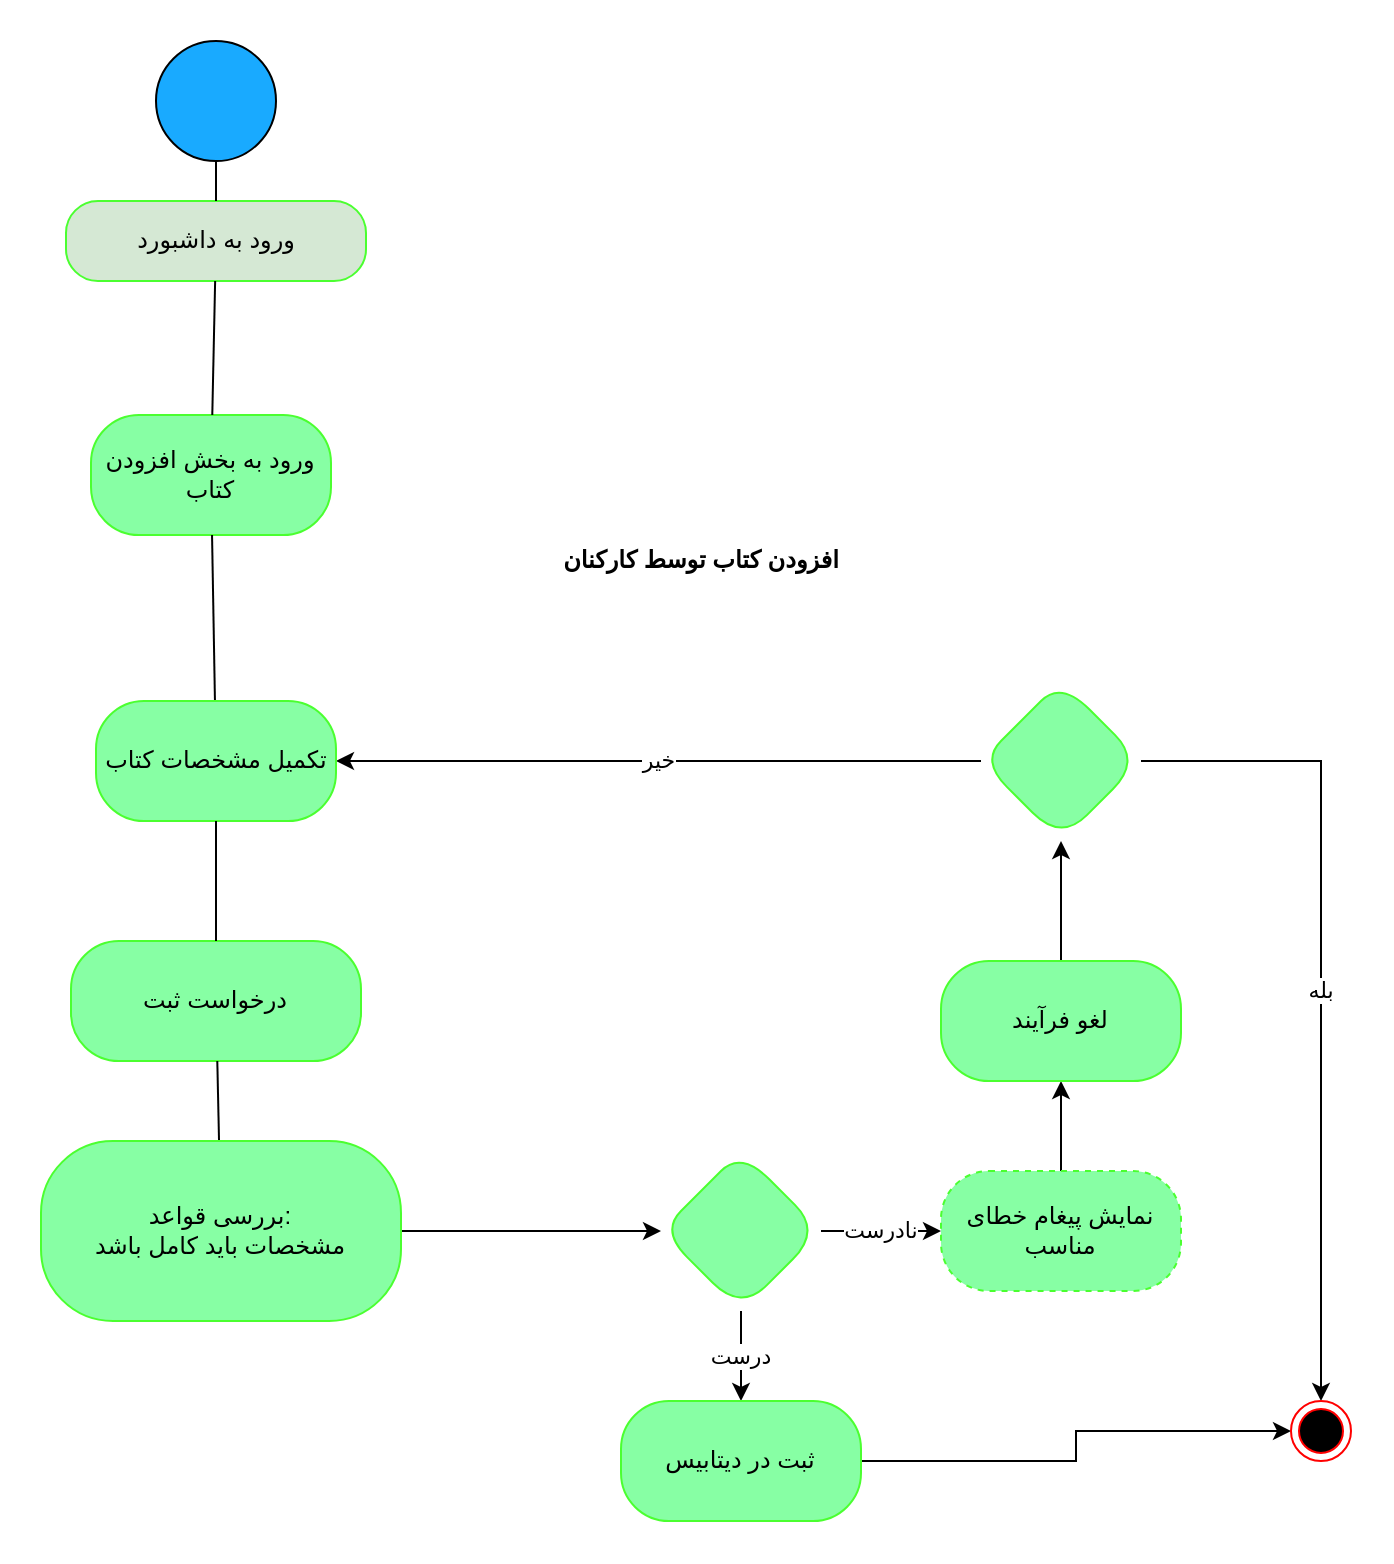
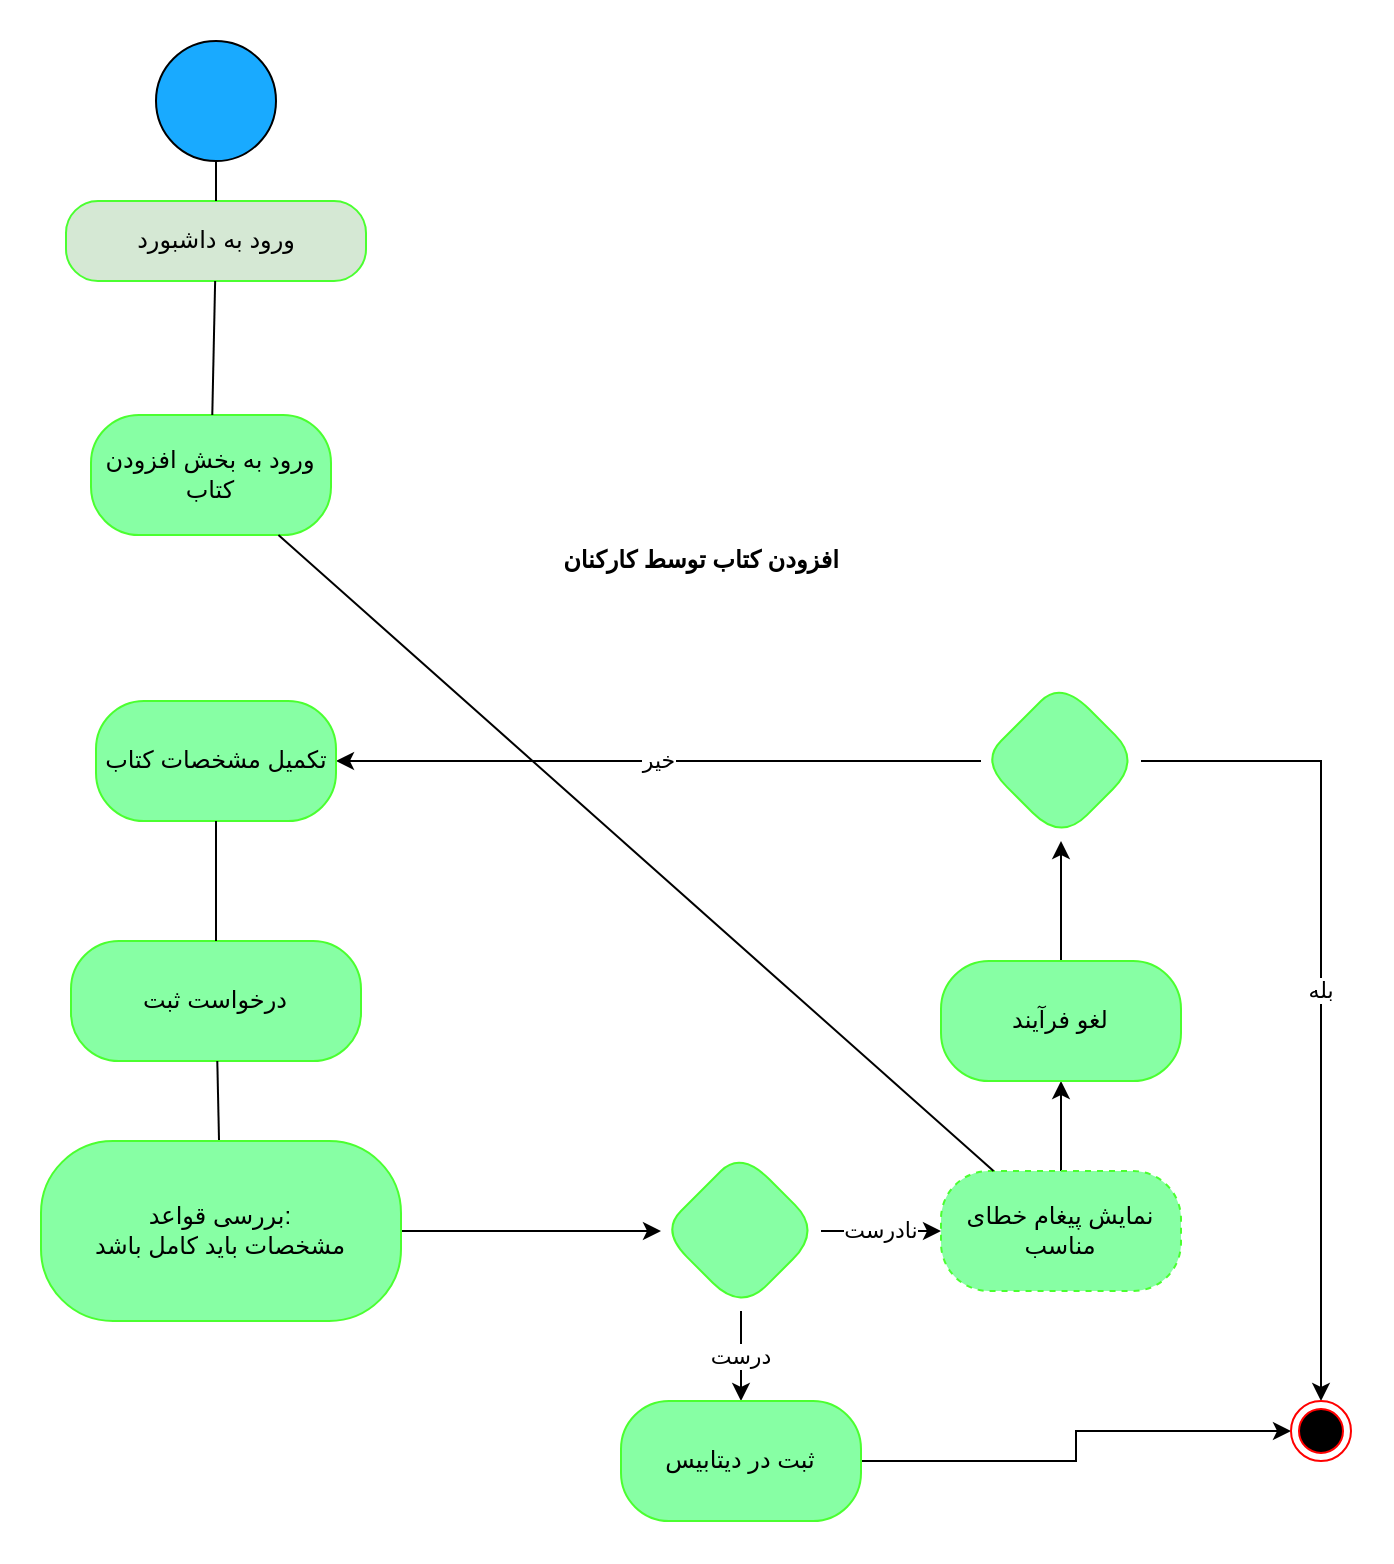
  <mxCell id="0" />
  <mxCell id="1" parent="0" />
  <mxCell id="2" value="" style="verticalLabelPosition=bottom;verticalAlign=top;html=1;shape=mxgraph.flowchart.on-page_reference;fillColor=#19AAFF;" vertex="1" parent="1"><mxGeometry x="77.5" y="20" width="60" height="60" as="geometry" /></mxCell>
  <mxCell id="3" value="ورود به داشبورد" style="rounded=1;whiteSpace=wrap;html=1;arcSize=40;fontColor=#000000;fillColor=#d5e8d4;strokeColor=#4BFF30;" vertex="1" parent="1"><mxGeometry x="32.5" y="100" width="150" height="40" as="geometry" /></mxCell>
  <mxCell id="4" value="" style="endArrow=none;html=1;rounded=0;" edge="1" parent="1" source="2" target="3"><mxGeometry relative="1" as="geometry"><mxPoint x="127.5" y="150" as="sourcePoint" /><mxPoint x="287.5" y="150" as="targetPoint" /></mxGeometry></mxCell>
  <mxCell id="5" value="ورود به بخش افزودن کتاب" style="whiteSpace=wrap;html=1;fillColor=#87FFA4;strokeColor=#4BFF30;fontColor=#000000;rounded=1;arcSize=40;" vertex="1" parent="1"><mxGeometry x="45" y="207" width="120" height="60" as="geometry" /></mxCell>
  <mxCell id="6" value="" style="endArrow=none;html=1;rounded=0;" edge="1" parent="1" source="3" target="5"><mxGeometry relative="1" as="geometry"><mxPoint x="112.5" y="220" as="sourcePoint" /><mxPoint x="112.5" y="380" as="targetPoint" /></mxGeometry></mxCell>
  <mxCell id="7" value="درخواست ثبت" style="whiteSpace=wrap;html=1;fillColor=#87FFA4;strokeColor=#4BFF30;fontColor=#000000;rounded=1;arcSize=40;" vertex="1" parent="1"><mxGeometry x="35" y="470" width="145" height="60" as="geometry" /></mxCell>
  <mxCell id="8" value="" style="endArrow=none;html=1;rounded=0;" edge="1" parent="1" source="7" target="10"><mxGeometry relative="1" as="geometry"><mxPoint x="105" y="510" as="sourcePoint" /><mxPoint x="112.5" y="680" as="targetPoint" /></mxGeometry></mxCell>
  <mxCell id="9" value="" style="edgeStyle=orthogonalEdgeStyle;rounded=0;orthogonalLoop=1;jettySize=auto;html=1;" edge="1" parent="1" source="10" target="13"><mxGeometry relative="1" as="geometry" /></mxCell>
  <mxCell id="10" value="بررسی قواعد:&lt;br&gt;&lt;div&gt;مشخصات باید کامل باشد&lt;/div&gt;" style="whiteSpace=wrap;html=1;fillColor=#87FFA4;strokeColor=#4BFF30;fontColor=#000000;rounded=1;arcSize=40;" vertex="1" parent="1"><mxGeometry x="20" y="570" width="180" height="90" as="geometry" /></mxCell>
  <mxCell id="11" value="درست" style="edgeStyle=orthogonalEdgeStyle;rounded=0;orthogonalLoop=1;jettySize=auto;html=1;" edge="1" parent="1" source="13" target="15"><mxGeometry relative="1" as="geometry" /></mxCell>
  <mxCell id="12" value="نادرست" style="edgeStyle=orthogonalEdgeStyle;rounded=0;orthogonalLoop=1;jettySize=auto;html=1;" edge="1" parent="1" source="13" target="17"><mxGeometry relative="1" as="geometry" /></mxCell>
  <mxCell id="13" value="" style="rhombus;whiteSpace=wrap;html=1;fillColor=#87FFA4;strokeColor=#4BFF30;fontColor=#000000;rounded=1;arcSize=40;" vertex="1" parent="1"><mxGeometry x="330" y="575" width="80" height="80" as="geometry" /></mxCell>
  <mxCell id="14" style="edgeStyle=orthogonalEdgeStyle;rounded=0;orthogonalLoop=1;jettySize=auto;html=1;" edge="1" parent="1" source="15" target="23"><mxGeometry relative="1" as="geometry" /></mxCell>
  <mxCell id="15" value="ثبت در دیتابیس" style="whiteSpace=wrap;html=1;fillColor=#87FFA4;strokeColor=#4BFF30;fontColor=#000000;rounded=1;arcSize=40;" vertex="1" parent="1"><mxGeometry x="310" y="700" width="120" height="60" as="geometry" /></mxCell>
  <mxCell id="16" value="" style="edgeStyle=orthogonalEdgeStyle;rounded=0;orthogonalLoop=1;jettySize=auto;html=1;" edge="1" parent="1" source="17" target="19"><mxGeometry relative="1" as="geometry" /></mxCell>
  <mxCell id="17" value="نمایش پیغام خطای مناسب" style="whiteSpace=wrap;html=1;fillColor=#87FFA4;strokeColor=#4BFF30;fontColor=#000000;rounded=1;arcSize=40;dashed=1;" vertex="1" parent="1"><mxGeometry x="470" y="585" width="120" height="60" as="geometry" /></mxCell>
  <mxCell id="18" value="" style="edgeStyle=orthogonalEdgeStyle;rounded=0;orthogonalLoop=1;jettySize=auto;html=1;" edge="1" parent="1" source="19" target="22"><mxGeometry relative="1" as="geometry" /></mxCell>
  <mxCell id="19" value="لغو فرآیند" style="whiteSpace=wrap;html=1;fillColor=#87FFA4;strokeColor=#4BFF30;fontColor=#000000;rounded=1;arcSize=40;" vertex="1" parent="1"><mxGeometry x="470" y="480" width="120" height="60" as="geometry" /></mxCell>
  <mxCell id="20" value="خیر" style="edgeStyle=orthogonalEdgeStyle;rounded=0;orthogonalLoop=1;jettySize=auto;html=1;" edge="1" parent="1" source="22" target="26"><mxGeometry relative="1" as="geometry"><mxPoint x="180" y="380" as="targetPoint" /></mxGeometry></mxCell>
  <mxCell id="21" value="بله" style="edgeStyle=orthogonalEdgeStyle;rounded=0;orthogonalLoop=1;jettySize=auto;html=1;" edge="1" parent="1" source="22" target="23"><mxGeometry relative="1" as="geometry" /></mxCell>
  <mxCell id="22" value="" style="rhombus;whiteSpace=wrap;html=1;fillColor=#87FFA4;strokeColor=#4BFF30;fontColor=#000000;rounded=1;arcSize=40;" vertex="1" parent="1"><mxGeometry x="490" y="340" width="80" height="80" as="geometry" /></mxCell>
  <mxCell id="23" value="" style="ellipse;html=1;shape=endState;fillColor=#000000;strokeColor=#ff0000;" vertex="1" parent="1"><mxGeometry x="645" y="700" width="30" height="30" as="geometry" /></mxCell>
  <mxCell id="24" value="افزودن کتاب توسط کارکنان" style="text;align=center;fontStyle=1;verticalAlign=middle;spacingLeft=3;spacingRight=3;strokeColor=none;rotatable=0;points=[[0,0.5],[1,0.5]];portConstraint=eastwest;html=1;" vertex="1" parent="1"><mxGeometry x="260" y="267" width="180" height="26" as="geometry" /></mxCell>
- <mxCell id="25" value="" style="endArrow=none;html=1;rounded=0;" edge="1" parent="1" source="5" target="26"><mxGeometry relative="1" as="geometry"><mxPoint x="107.5" y="310" as="sourcePoint" /><mxPoint x="155" y="600" as="targetPoint" /></mxGeometry></mxCell>
+ <mxCell id="25" value="" style="endArrow=none;html=1;rounded=0;" edge="1" parent="1" source="5" target="17"><mxGeometry relative="1" as="geometry"><mxPoint x="107.5" y="310" as="sourcePoint" /><mxPoint x="155" y="600" as="targetPoint" /></mxGeometry></mxCell>
  <mxCell id="26" value="تکمیل مشخصات کتاب" style="whiteSpace=wrap;html=1;fillColor=#87FFA4;strokeColor=#4BFF30;fontColor=#000000;rounded=1;arcSize=40;" vertex="1" parent="1"><mxGeometry x="47.5" y="350" width="120" height="60" as="geometry" /></mxCell>
  <mxCell id="27" value="" style="endArrow=none;html=1;rounded=0;" edge="1" parent="1" source="26" target="7"><mxGeometry relative="1" as="geometry"><mxPoint x="118" y="60" as="sourcePoint" /><mxPoint x="119" y="100" as="targetPoint" /></mxGeometry></mxCell>
